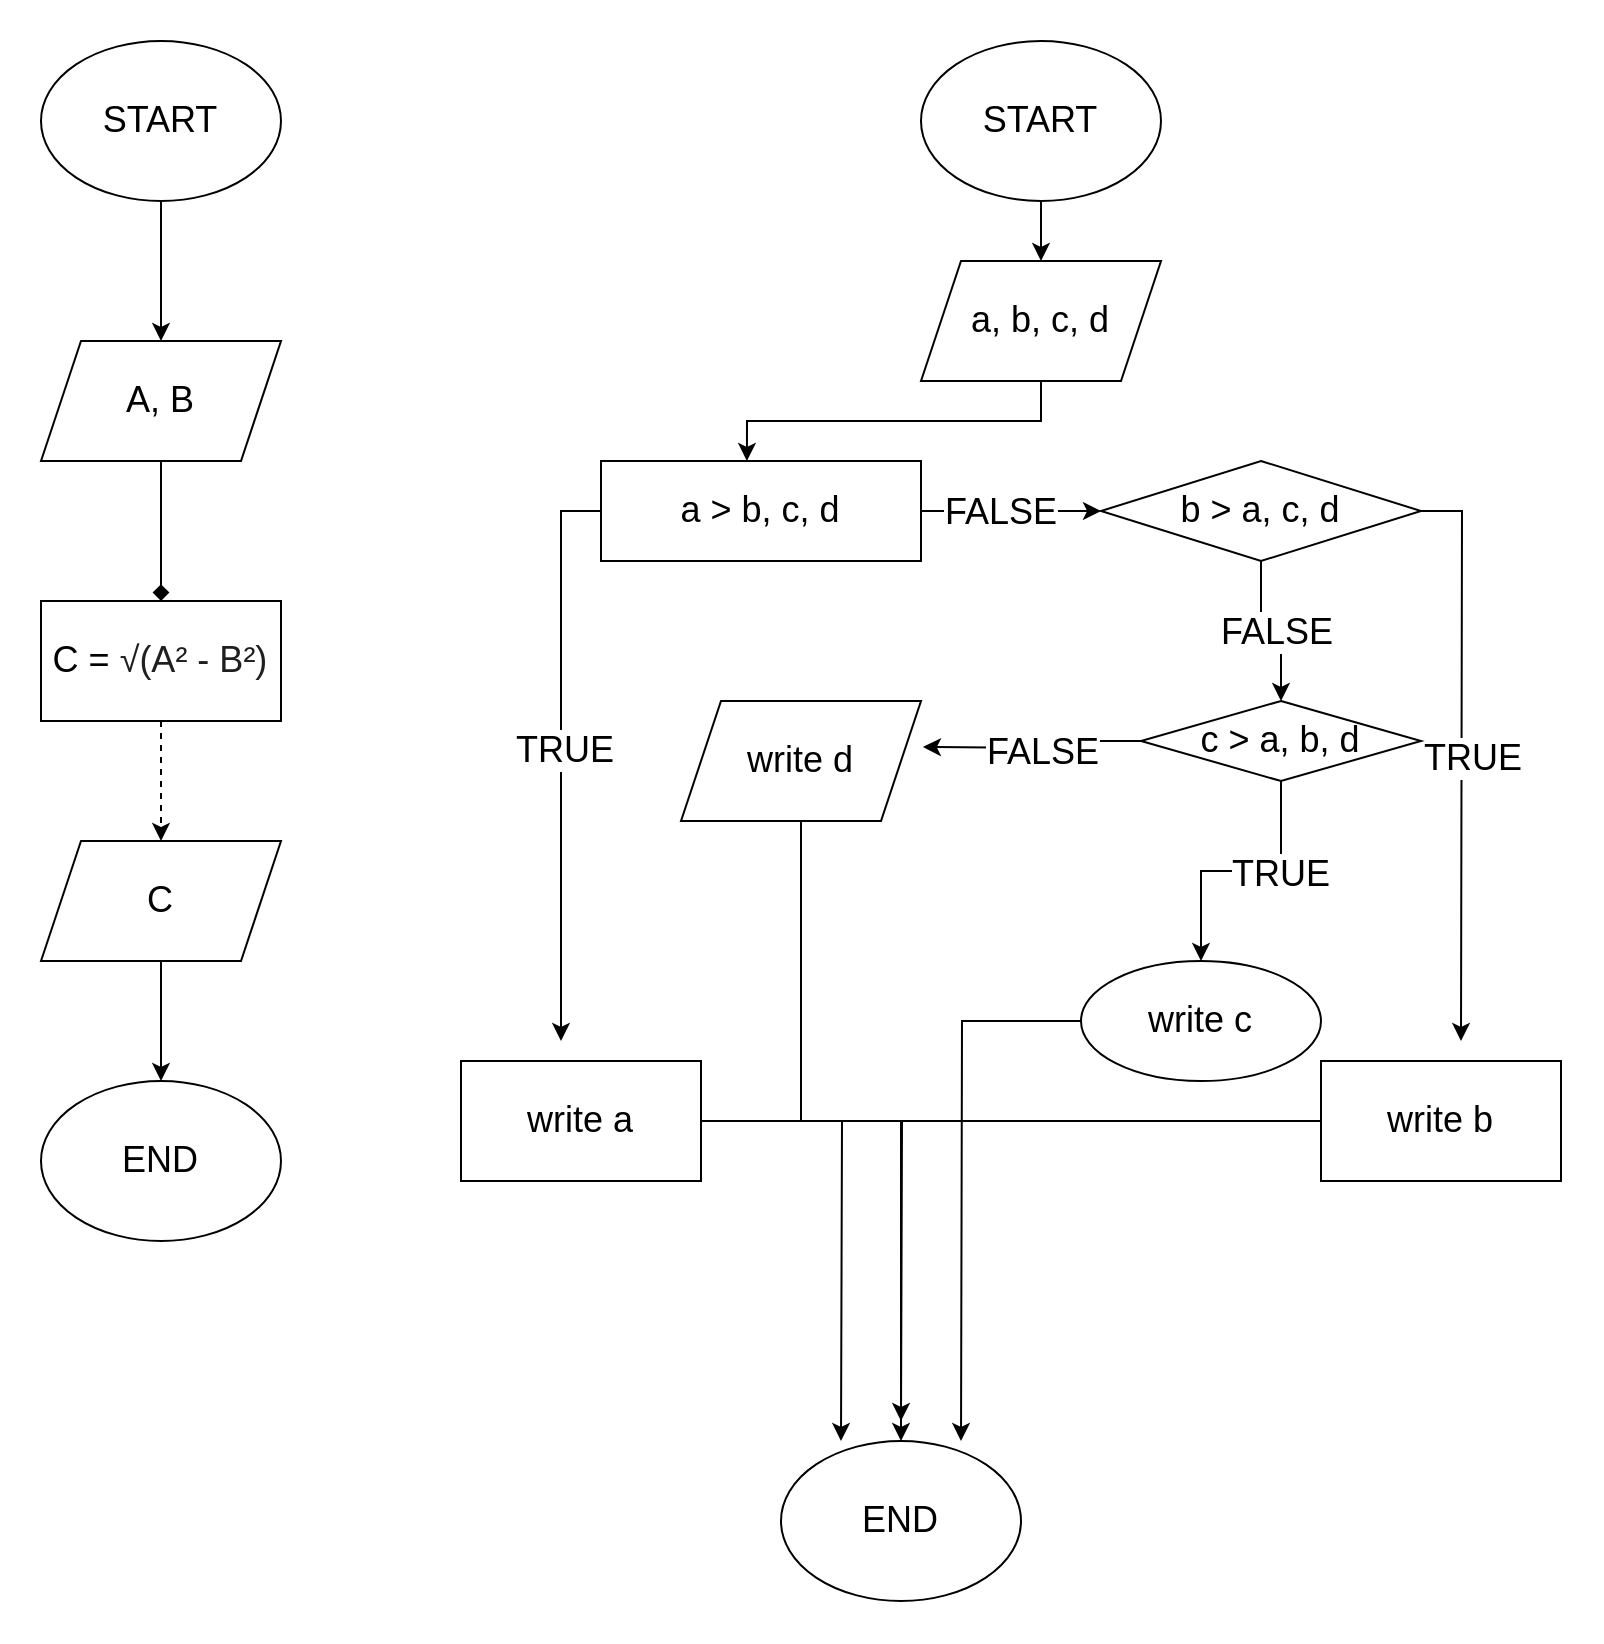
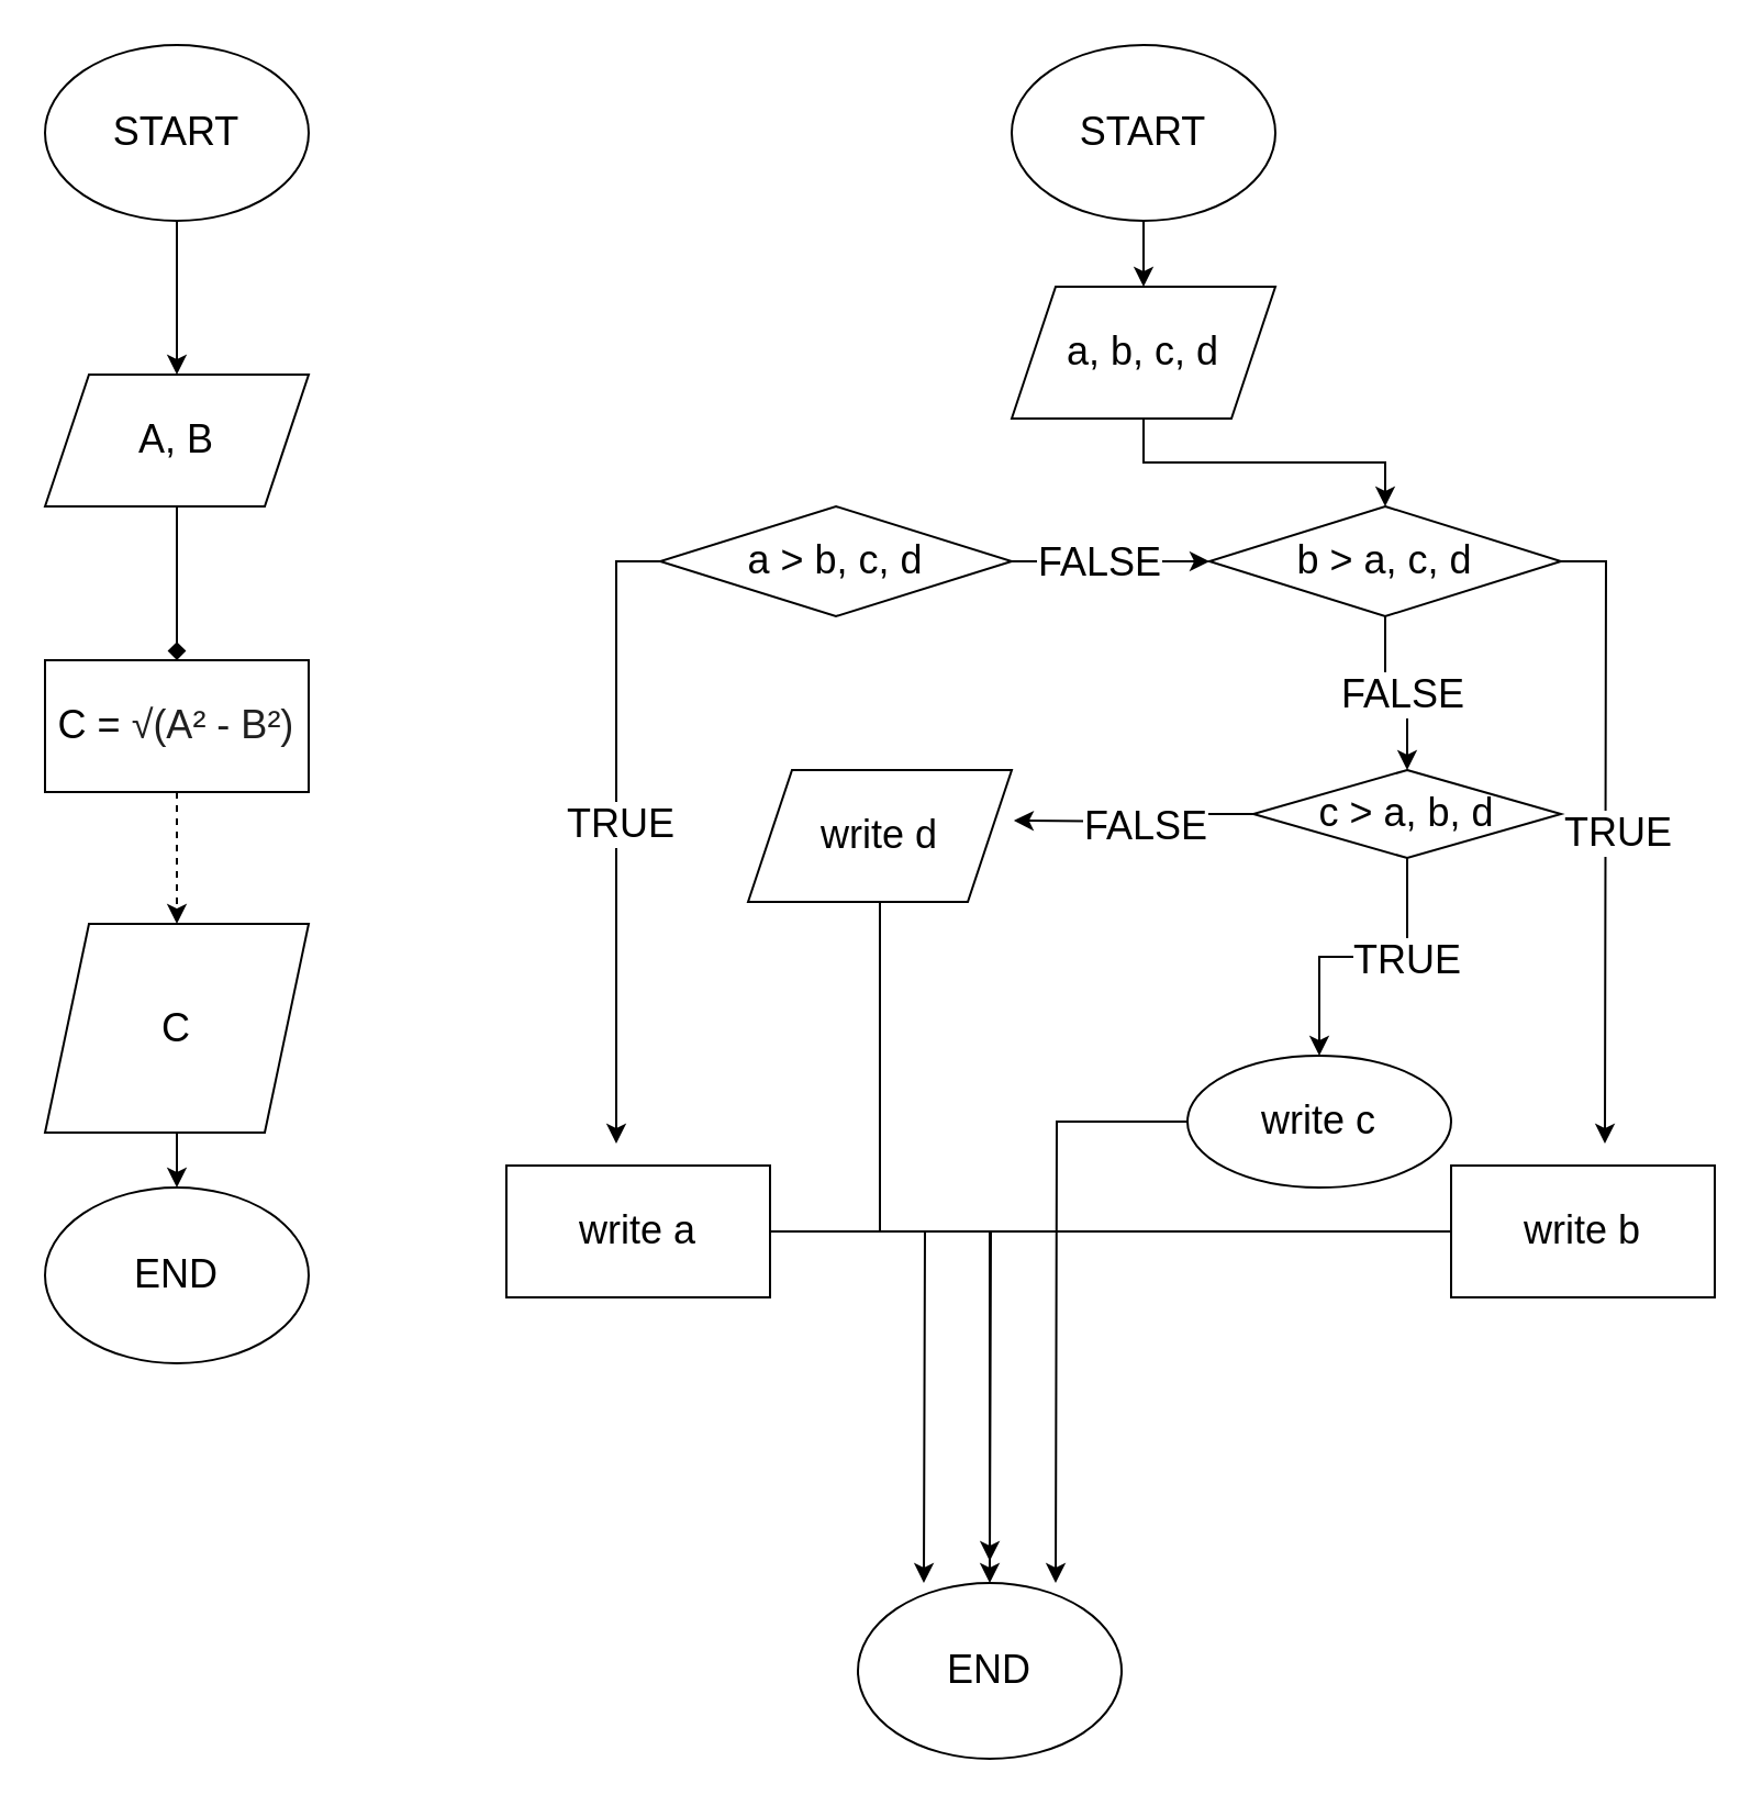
  <mxCell id="0" />
  <mxCell id="1" parent="0" />
  <mxCell id="2" style="edgeStyle=orthogonalEdgeStyle;rounded=0;orthogonalLoop=1;jettySize=auto;html=1;entryX=0.5;entryY=0;entryDx=0;entryDy=0;" edge="1" parent="1" source="3" target="5"><mxGeometry relative="1" as="geometry" /></mxCell>
  <mxCell id="3" value="&lt;font style=&quot;font-size: 18px;&quot;&gt;START&lt;/font&gt;" style="ellipse;whiteSpace=wrap;html=1;" vertex="1" parent="1"><mxGeometry x="20" y="20" width="120" height="80" as="geometry" /></mxCell>
  <mxCell id="4" style="edgeStyle=orthogonalEdgeStyle;rounded=0;orthogonalLoop=1;jettySize=auto;html=1;exitX=0.5;exitY=1;exitDx=0;exitDy=0;endArrow=diamond;" edge="1" parent="1" source="5" target="7"><mxGeometry relative="1" as="geometry"><mxPoint x="344" y="340" as="targetPoint" /></mxGeometry></mxCell>
  <mxCell id="5" value="&lt;font style=&quot;font-size: 18px;&quot;&gt;A, B&lt;/font&gt;" style="shape=parallelogram;perimeter=parallelogramPerimeter;whiteSpace=wrap;html=1;fixedSize=1;" vertex="1" parent="1"><mxGeometry x="20" y="170" width="120" height="60" as="geometry" /></mxCell>
  <mxCell id="6" style="edgeStyle=orthogonalEdgeStyle;rounded=0;orthogonalLoop=1;jettySize=auto;html=1;exitX=0.5;exitY=1;exitDx=0;exitDy=0;" edge="1" parent="1" source="10" target="8"><mxGeometry relative="1" as="geometry"><mxPoint x="344" y="450" as="targetPoint" /></mxGeometry></mxCell>
  <mxCell id="7" value="&lt;font style=&quot;font-size: 18px;&quot;&gt;C =&amp;nbsp;&lt;span style=&quot;color: rgb(31, 31, 31); font-family: &amp;quot;Google Sans&amp;quot;, Arial, sans-serif; text-align: left; background-color: rgb(255, 255, 255);&quot;&gt;√(A² - B²)&lt;/span&gt;&lt;/font&gt;" style="rounded=0;whiteSpace=wrap;html=1;" vertex="1" parent="1"><mxGeometry x="20" y="300" width="120" height="60" as="geometry" /></mxCell>
  <mxCell id="8" value="&lt;font style=&quot;font-size: 18px;&quot;&gt;END&lt;/font&gt;" style="ellipse;whiteSpace=wrap;html=1;" vertex="1" parent="1"><mxGeometry x="20" y="540" width="120" height="80" as="geometry" /></mxCell>
  <mxCell id="9" value="" style="edgeStyle=orthogonalEdgeStyle;rounded=0;orthogonalLoop=1;jettySize=auto;html=1;exitX=0.5;exitY=1;exitDx=0;exitDy=0;dashed=1;" edge="1" parent="1" source="7" target="10"><mxGeometry relative="1" as="geometry"><mxPoint x="344" y="540" as="targetPoint" /><mxPoint x="344" y="370" as="sourcePoint" /></mxGeometry></mxCell>
- <mxCell id="10" value="&lt;span style=&quot;font-size: 18px;&quot;&gt;C&lt;/span&gt;" style="shape=parallelogram;perimeter=parallelogramPerimeter;whiteSpace=wrap;html=1;fixedSize=1;" vertex="1" parent="1"><mxGeometry x="20" y="420" width="120" height="60" as="geometry" /></mxCell>
+ <mxCell id="10" value="&lt;span style=&quot;font-size: 18px;&quot;&gt;C&lt;/span&gt;" style="shape=parallelogram;perimeter=parallelogramPerimeter;whiteSpace=wrap;html=1;fixedSize=1;" vertex="1" parent="1"><mxGeometry x="20" y="420" width="120" height="95" as="geometry" /></mxCell>
  <mxCell id="11" style="edgeStyle=orthogonalEdgeStyle;rounded=0;orthogonalLoop=1;jettySize=auto;html=1;exitX=0.5;exitY=1;exitDx=0;exitDy=0;entryX=0.5;entryY=0;entryDx=0;entryDy=0;" edge="1" parent="1" source="12" target="13"><mxGeometry relative="1" as="geometry" /></mxCell>
  <mxCell id="12" value="&lt;font style=&quot;font-size: 18px;&quot;&gt;START&lt;/font&gt;" style="ellipse;whiteSpace=wrap;html=1;" vertex="1" parent="1"><mxGeometry x="460" y="20" width="120" height="80" as="geometry" /></mxCell>
  <mxCell id="13" value="&lt;font style=&quot;font-size: 18px;&quot;&gt;a, b, c, d&lt;/font&gt;" style="shape=parallelogram;perimeter=parallelogramPerimeter;whiteSpace=wrap;html=1;fixedSize=1;" vertex="1" parent="1"><mxGeometry x="460" y="130" width="120" height="60" as="geometry" /></mxCell>
  <mxCell id="14" style="edgeStyle=orthogonalEdgeStyle;rounded=0;orthogonalLoop=1;jettySize=auto;html=1;exitX=1;exitY=0.5;exitDx=0;exitDy=0;entryX=0;entryY=0.5;entryDx=0;entryDy=0;" edge="1" parent="1" source="18" target="24"><mxGeometry relative="1" as="geometry" /></mxCell>
  <mxCell id="15" value="&lt;font style=&quot;font-size: 18px;&quot;&gt;FALSE&lt;/font&gt;" style="edgeLabel;html=1;align=center;verticalAlign=middle;resizable=0;points=[];" vertex="1" connectable="0" parent="14"><mxGeometry x="-0.133" relative="1" as="geometry"><mxPoint as="offset" /></mxGeometry></mxCell>
  <mxCell id="16" style="edgeStyle=orthogonalEdgeStyle;rounded=0;orthogonalLoop=1;jettySize=auto;html=1;" edge="1" parent="1" source="18"><mxGeometry relative="1" as="geometry"><mxPoint x="280" y="520" as="targetPoint" /></mxGeometry></mxCell>
  <mxCell id="17" value="&lt;font style=&quot;font-size: 18px;&quot;&gt;TRUE&lt;/font&gt;" style="edgeLabel;html=1;align=center;verticalAlign=middle;resizable=0;points=[];" vertex="1" connectable="0" parent="16"><mxGeometry x="-0.026" y="1" relative="1" as="geometry"><mxPoint as="offset" /></mxGeometry></mxCell>
- <mxCell id="18" value="&lt;font style=&quot;font-size: 18px;&quot;&gt;a &amp;gt; b, c, d&lt;/font&gt;" style="whiteSpace=wrap;html=1;rounded=0;" vertex="1" parent="1"><mxGeometry x="300" y="230" width="160" height="50" as="geometry" /></mxCell>
- <mxCell id="19" style="edgeStyle=orthogonalEdgeStyle;rounded=0;orthogonalLoop=1;jettySize=auto;html=1;exitX=0.5;exitY=1;exitDx=0;exitDy=0;entryX=0.456;entryY=0;entryDx=0;entryDy=0;entryPerimeter=0;" edge="1" parent="1" source="13" target="18"><mxGeometry relative="1" as="geometry" /></mxCell>
+ <mxCell id="18" value="&lt;font style=&quot;font-size: 18px;&quot;&gt;a &amp;gt; b, c, d&lt;/font&gt;" style="rhombus;whiteSpace=wrap;html=1;" vertex="1" parent="1"><mxGeometry x="300" y="230" width="160" height="50" as="geometry" /></mxCell>
+ <mxCell id="19" style="edgeStyle=orthogonalEdgeStyle;rounded=0;orthogonalLoop=1;jettySize=auto;html=1;exitX=0.5;exitY=1;exitDx=0;exitDy=0;" edge="1" parent="1" source="13" target="24"><mxGeometry relative="1" as="geometry" /></mxCell>
  <mxCell id="20" style="edgeStyle=orthogonalEdgeStyle;rounded=0;orthogonalLoop=1;jettySize=auto;html=1;exitX=0.5;exitY=1;exitDx=0;exitDy=0;entryX=0.5;entryY=0;entryDx=0;entryDy=0;" edge="1" parent="1" source="24" target="27"><mxGeometry relative="1" as="geometry" /></mxCell>
  <mxCell id="21" value="&lt;font style=&quot;font-size: 18px;&quot;&gt;FALSE&lt;/font&gt;" style="edgeLabel;html=1;align=center;verticalAlign=middle;resizable=0;points=[];" vertex="1" connectable="0" parent="20"><mxGeometry x="0.057" relative="1" as="geometry"><mxPoint as="offset" /></mxGeometry></mxCell>
  <mxCell id="22" style="edgeStyle=orthogonalEdgeStyle;rounded=0;orthogonalLoop=1;jettySize=auto;html=1;" edge="1" parent="1" source="24"><mxGeometry relative="1" as="geometry"><mxPoint x="730" y="520" as="targetPoint" /></mxGeometry></mxCell>
  <mxCell id="23" value="&lt;font style=&quot;font-size: 18px;&quot;&gt;TRUE&lt;/font&gt;" style="edgeLabel;html=1;align=center;verticalAlign=middle;resizable=0;points=[];" vertex="1" connectable="0" parent="22"><mxGeometry x="0.012" y="5" relative="1" as="geometry"><mxPoint as="offset" /></mxGeometry></mxCell>
  <mxCell id="24" value="&lt;font style=&quot;font-size: 18px;&quot;&gt;b &amp;gt; a, c, d&lt;/font&gt;" style="rhombus;whiteSpace=wrap;html=1;" vertex="1" parent="1"><mxGeometry x="550" y="230" width="160" height="50" as="geometry" /></mxCell>
  <mxCell id="25" style="edgeStyle=orthogonalEdgeStyle;rounded=0;orthogonalLoop=1;jettySize=auto;html=1;" edge="1" parent="1" source="27" target="35"><mxGeometry relative="1" as="geometry"><mxPoint x="600" y="510" as="targetPoint" /></mxGeometry></mxCell>
  <mxCell id="26" value="&lt;font style=&quot;font-size: 18px;&quot;&gt;TRUE&lt;/font&gt;" style="edgeLabel;html=1;align=center;verticalAlign=middle;resizable=0;points=[];" vertex="1" connectable="0" parent="25"><mxGeometry x="-0.292" y="1" relative="1" as="geometry"><mxPoint as="offset" /></mxGeometry></mxCell>
  <mxCell id="27" value="&lt;font style=&quot;font-size: 18px;&quot;&gt;c &amp;gt; a, b, d&lt;/font&gt;" style="rhombus;whiteSpace=wrap;html=1;" vertex="1" parent="1"><mxGeometry x="570" y="350" width="140" height="40" as="geometry" /></mxCell>
  <mxCell id="28" style="edgeStyle=orthogonalEdgeStyle;rounded=0;orthogonalLoop=1;jettySize=auto;html=1;entryX=0.881;entryY=0.46;entryDx=0;entryDy=0;entryPerimeter=0;" edge="1" parent="1" source="27"><mxGeometry relative="1" as="geometry"><mxPoint x="460.96" y="373" as="targetPoint" /></mxGeometry></mxCell>
  <mxCell id="29" value="&lt;font style=&quot;font-size: 18px;&quot;&gt;FALSE&lt;/font&gt;" style="edgeLabel;html=1;align=center;verticalAlign=middle;resizable=0;points=[];" vertex="1" connectable="0" parent="28"><mxGeometry x="0.063" y="5" relative="1" as="geometry"><mxPoint x="7" y="-3" as="offset" /></mxGeometry></mxCell>
  <mxCell id="30" style="edgeStyle=orthogonalEdgeStyle;rounded=0;orthogonalLoop=1;jettySize=auto;html=1;exitX=0.5;exitY=1;exitDx=0;exitDy=0;" edge="1" parent="1" source="31"><mxGeometry relative="1" as="geometry"><mxPoint x="450" y="710" as="targetPoint" /></mxGeometry></mxCell>
  <mxCell id="31" value="&lt;font style=&quot;font-size: 18px;&quot;&gt;write d&lt;/font&gt;" style="shape=parallelogram;perimeter=parallelogramPerimeter;whiteSpace=wrap;html=1;fixedSize=1;" vertex="1" parent="1"><mxGeometry x="340" y="350" width="120" height="60" as="geometry" /></mxCell>
  <mxCell id="32" style="edgeStyle=orthogonalEdgeStyle;rounded=0;orthogonalLoop=1;jettySize=auto;html=1;" edge="1" parent="1" source="33"><mxGeometry relative="1" as="geometry"><mxPoint x="420" y="720" as="targetPoint" /></mxGeometry></mxCell>
  <mxCell id="33" value="&lt;font style=&quot;font-size: 18px;&quot;&gt;write a&lt;/font&gt;" style="rounded=0;whiteSpace=wrap;html=1;" vertex="1" parent="1"><mxGeometry x="230" y="530" width="120" height="60" as="geometry" /></mxCell>
  <mxCell id="34" style="edgeStyle=orthogonalEdgeStyle;rounded=0;orthogonalLoop=1;jettySize=auto;html=1;" edge="1" parent="1" source="35"><mxGeometry relative="1" as="geometry"><mxPoint x="480" y="720" as="targetPoint" /></mxGeometry></mxCell>
  <mxCell id="35" value="&lt;font style=&quot;font-size: 18px;&quot;&gt;write c&lt;/font&gt;" style="ellipse;whiteSpace=wrap;html=1;" vertex="1" parent="1"><mxGeometry x="540" y="480" width="120" height="60" as="geometry" /></mxCell>
  <mxCell id="36" style="edgeStyle=orthogonalEdgeStyle;rounded=0;orthogonalLoop=1;jettySize=auto;html=1;" edge="1" parent="1" source="37" target="38"><mxGeometry relative="1" as="geometry"><mxPoint x="510" y="730" as="targetPoint" /></mxGeometry></mxCell>
  <mxCell id="37" value="&lt;font style=&quot;font-size: 18px;&quot;&gt;write b&lt;/font&gt;" style="rounded=0;whiteSpace=wrap;html=1;" vertex="1" parent="1"><mxGeometry x="660" y="530" width="120" height="60" as="geometry" /></mxCell>
  <mxCell id="38" value="&lt;font style=&quot;font-size: 18px;&quot;&gt;END&lt;/font&gt;" style="ellipse;whiteSpace=wrap;html=1;" vertex="1" parent="1"><mxGeometry x="390" y="720" width="120" height="80" as="geometry" /></mxCell>
